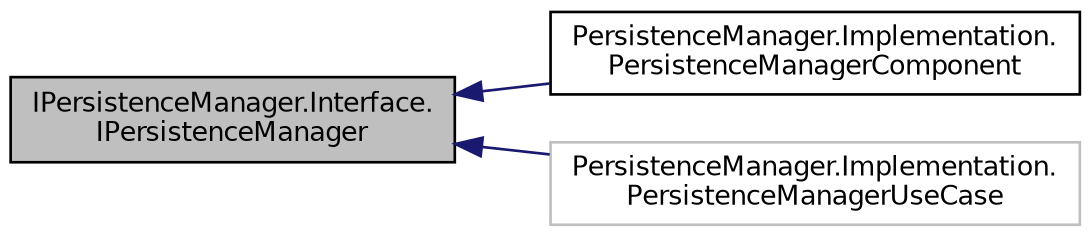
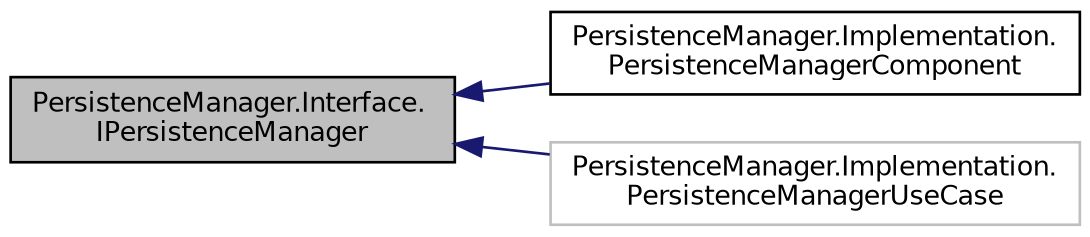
  digraph {
    rankdir=LR
    node [color=black fillcolor=white fontname=Helvetica fontsize=10 shape=record style=filled]
    edge [color=midnightblue dir=back fontname=Helvetica fontsize=10 labelfontname=Helvetica labelfontsize=10 style=solid]
-   n1 [fillcolor=grey75 fontcolor=black height=0.2 label="IPersistenceManager.Interface.\lIPersistenceManager" width=0.4]
+   n1 [fillcolor=grey75 fontcolor=black height=0.2 label="PersistenceManager.Interface.\lIPersistenceManager" width=0.4]
    n2 [height=0.2 label="PersistenceManager.Implementation.\lPersistenceManagerComponent" width=0.4]
    n3 [color=grey75 height=0.2 label="PersistenceManager.Implementation.\lPersistenceManagerUseCase" width=0.4]
    n1 -> n2
    n1 -> n3
  }
